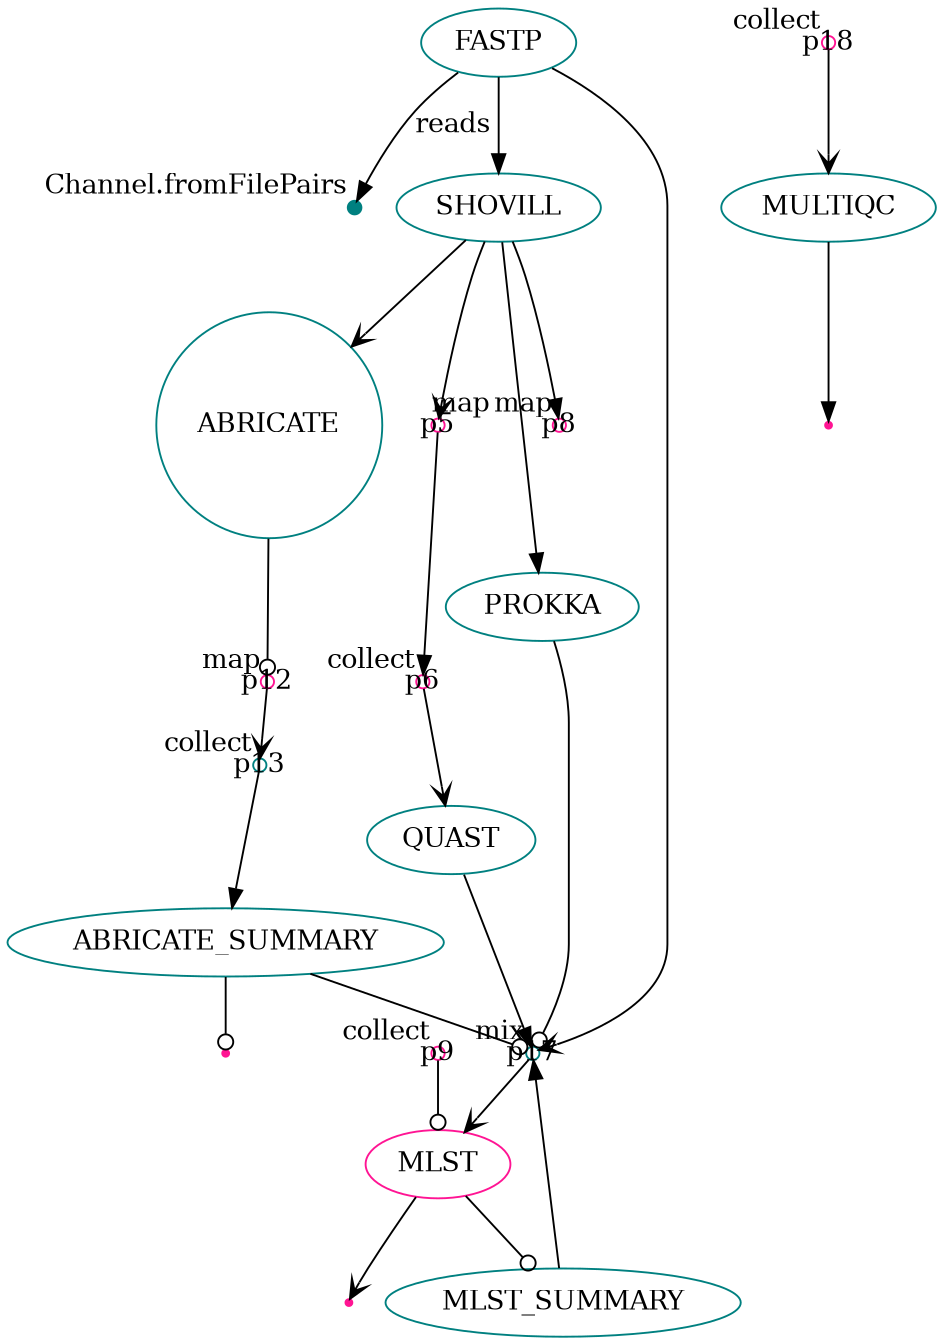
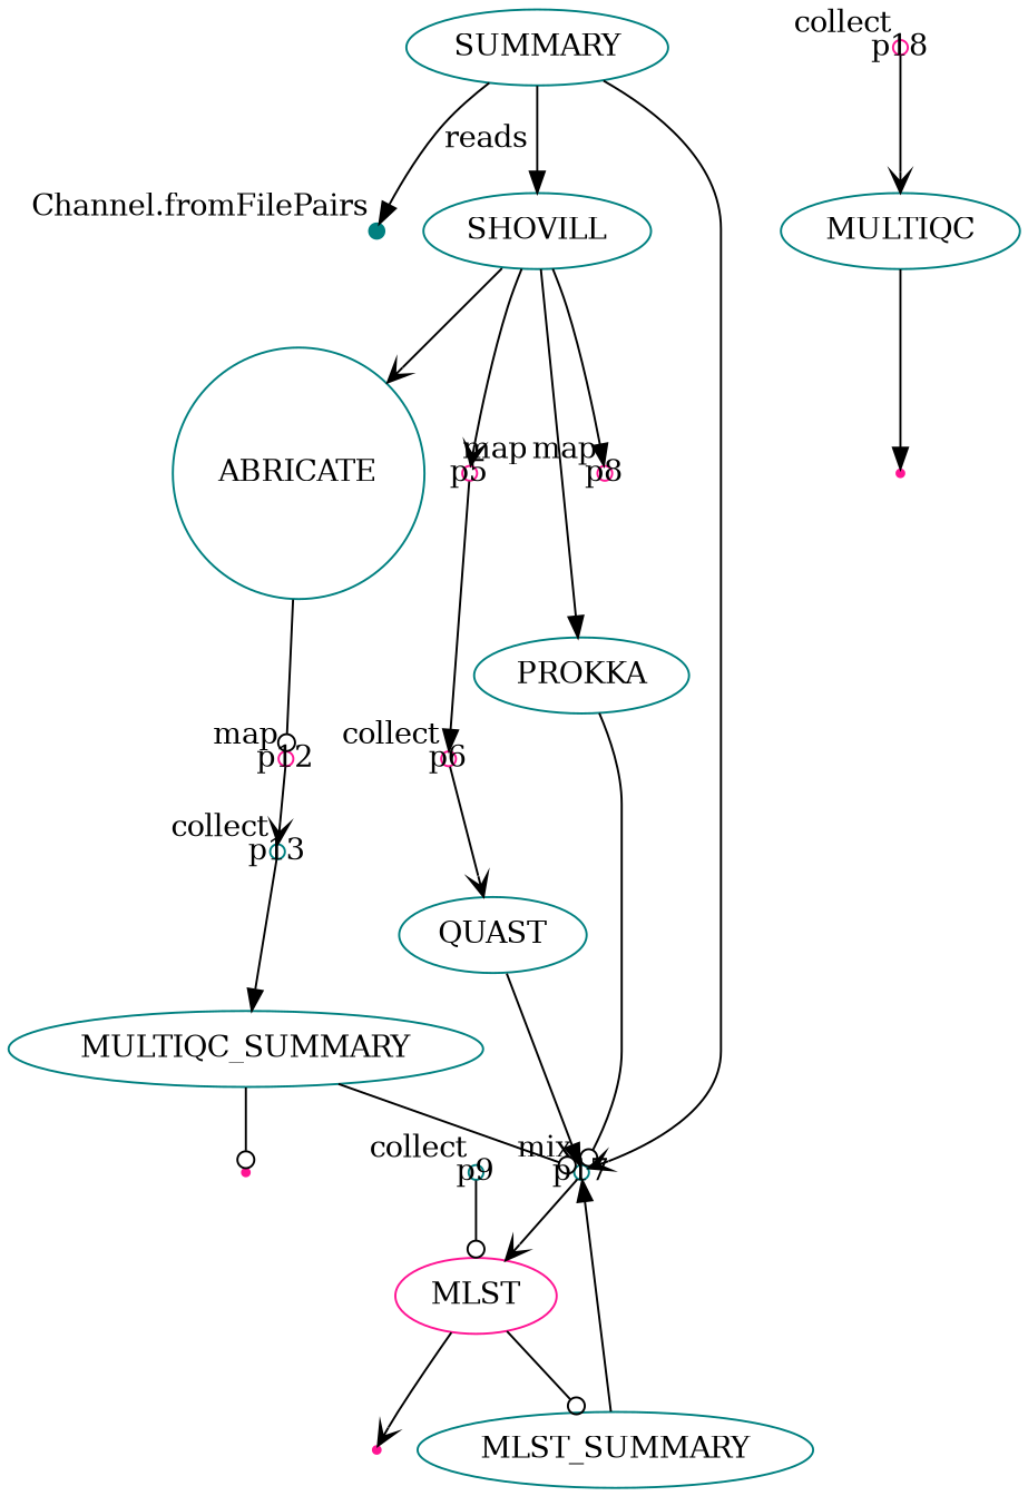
  digraph {
    node [color=teal shape=circle]
    edge [arrowhead=normal]
    p0 [fixedsize=true shape=point width=0.1 xlabel="Channel.fromFilePairs"]
-   n2 [label=FASTP shape=""]
+   n2 [label=SUMMARY shape=""]
    n3 [label=SHOVILL shape=""]
    p17 [fixedsize=true width=0.1 xlabel=mix]
    n5 [label=ABRICATE]
    n6 [label=PROKKA shape=""]
    p5 [color=deeppink fixedsize=true width=0.1 xlabel=map]
    p8 [color=deeppink fixedsize=true width=0.1 xlabel=map]
    n9 [color=deeppink label=MLST shape=""]
    p12 [color=deeppink fixedsize=true width=0.1 xlabel=map]
    p6 [color=deeppink fixedsize=true width=0.1 xlabel=collect]
    p18 [color=deeppink fixedsize=true width=0.1 xlabel=collect]
    n13 [label=MULTIQC shape=""]
    p13 [fixedsize=true width=0.1 xlabel=collect]
-   n15 [label=ABRICATE_SUMMARY shape=""]
+   n15 [label=MULTIQC_SUMMARY shape=""]
    n16 [label=QUAST shape=""]
-   p9 [color=deeppink fixedsize=true width=0.1 xlabel=collect]
+   p9 [fixedsize=true width=0.1 xlabel=collect]
    n18 [label=MLST_SUMMARY shape=""]
    p11 [color=deeppink shape=point]
    p15 [color=deeppink shape=point]
    p20 [color=deeppink shape=point]
    n2 -> p0 [label=reads]
    n2 -> n3
    n2 -> p17 [arrowhead=vee]
    n3 -> n5 [arrowhead=vee]
    n3 -> n6
    n3 -> p5 [arrowhead=vee]
    n3 -> p8
    p17 -> n9 [arrowhead=vee]
    n5 -> p12 [arrowhead=odot]
    n6 -> p17 [arrowhead=odot]
    p5 -> p6
    n9 -> n18 [arrowhead=odot]
    n9 -> p11 [arrowhead=vee]
    p12 -> p13 [arrowhead=vee]
    p6 -> n16 [arrowhead=vee]
    p18 -> n13 [arrowhead=vee]
    n13 -> p20
    p13 -> n15
    n15 -> p17 [arrowhead=odot]
    n15 -> p15 [arrowhead=odot]
    n16 -> p17
    p9 -> n9 [arrowhead=odot]
    n18 -> p17
  }
